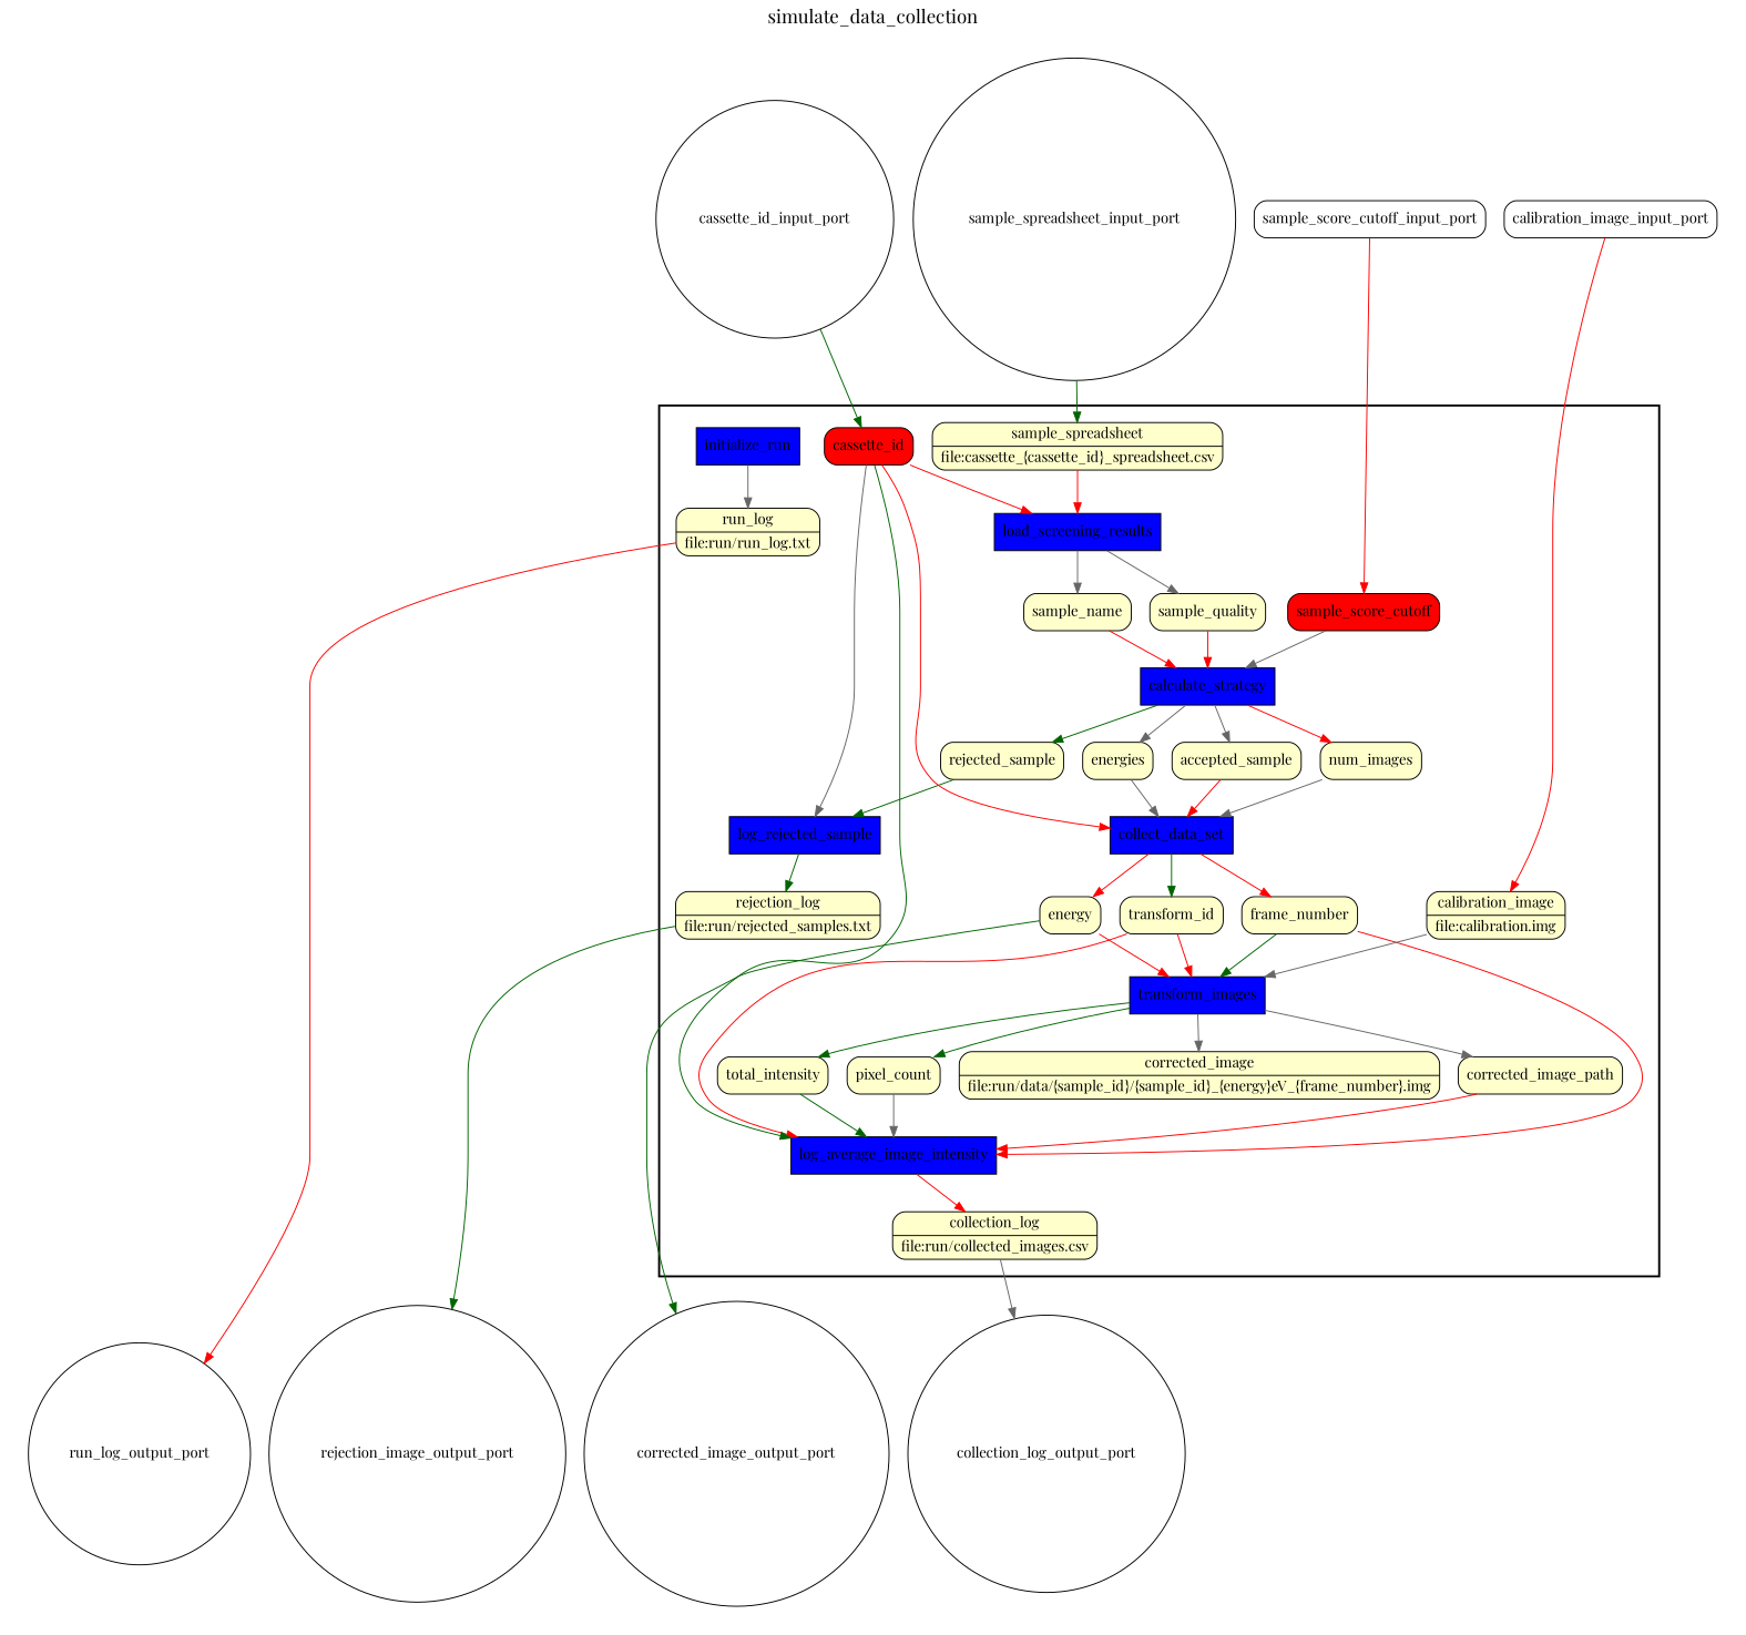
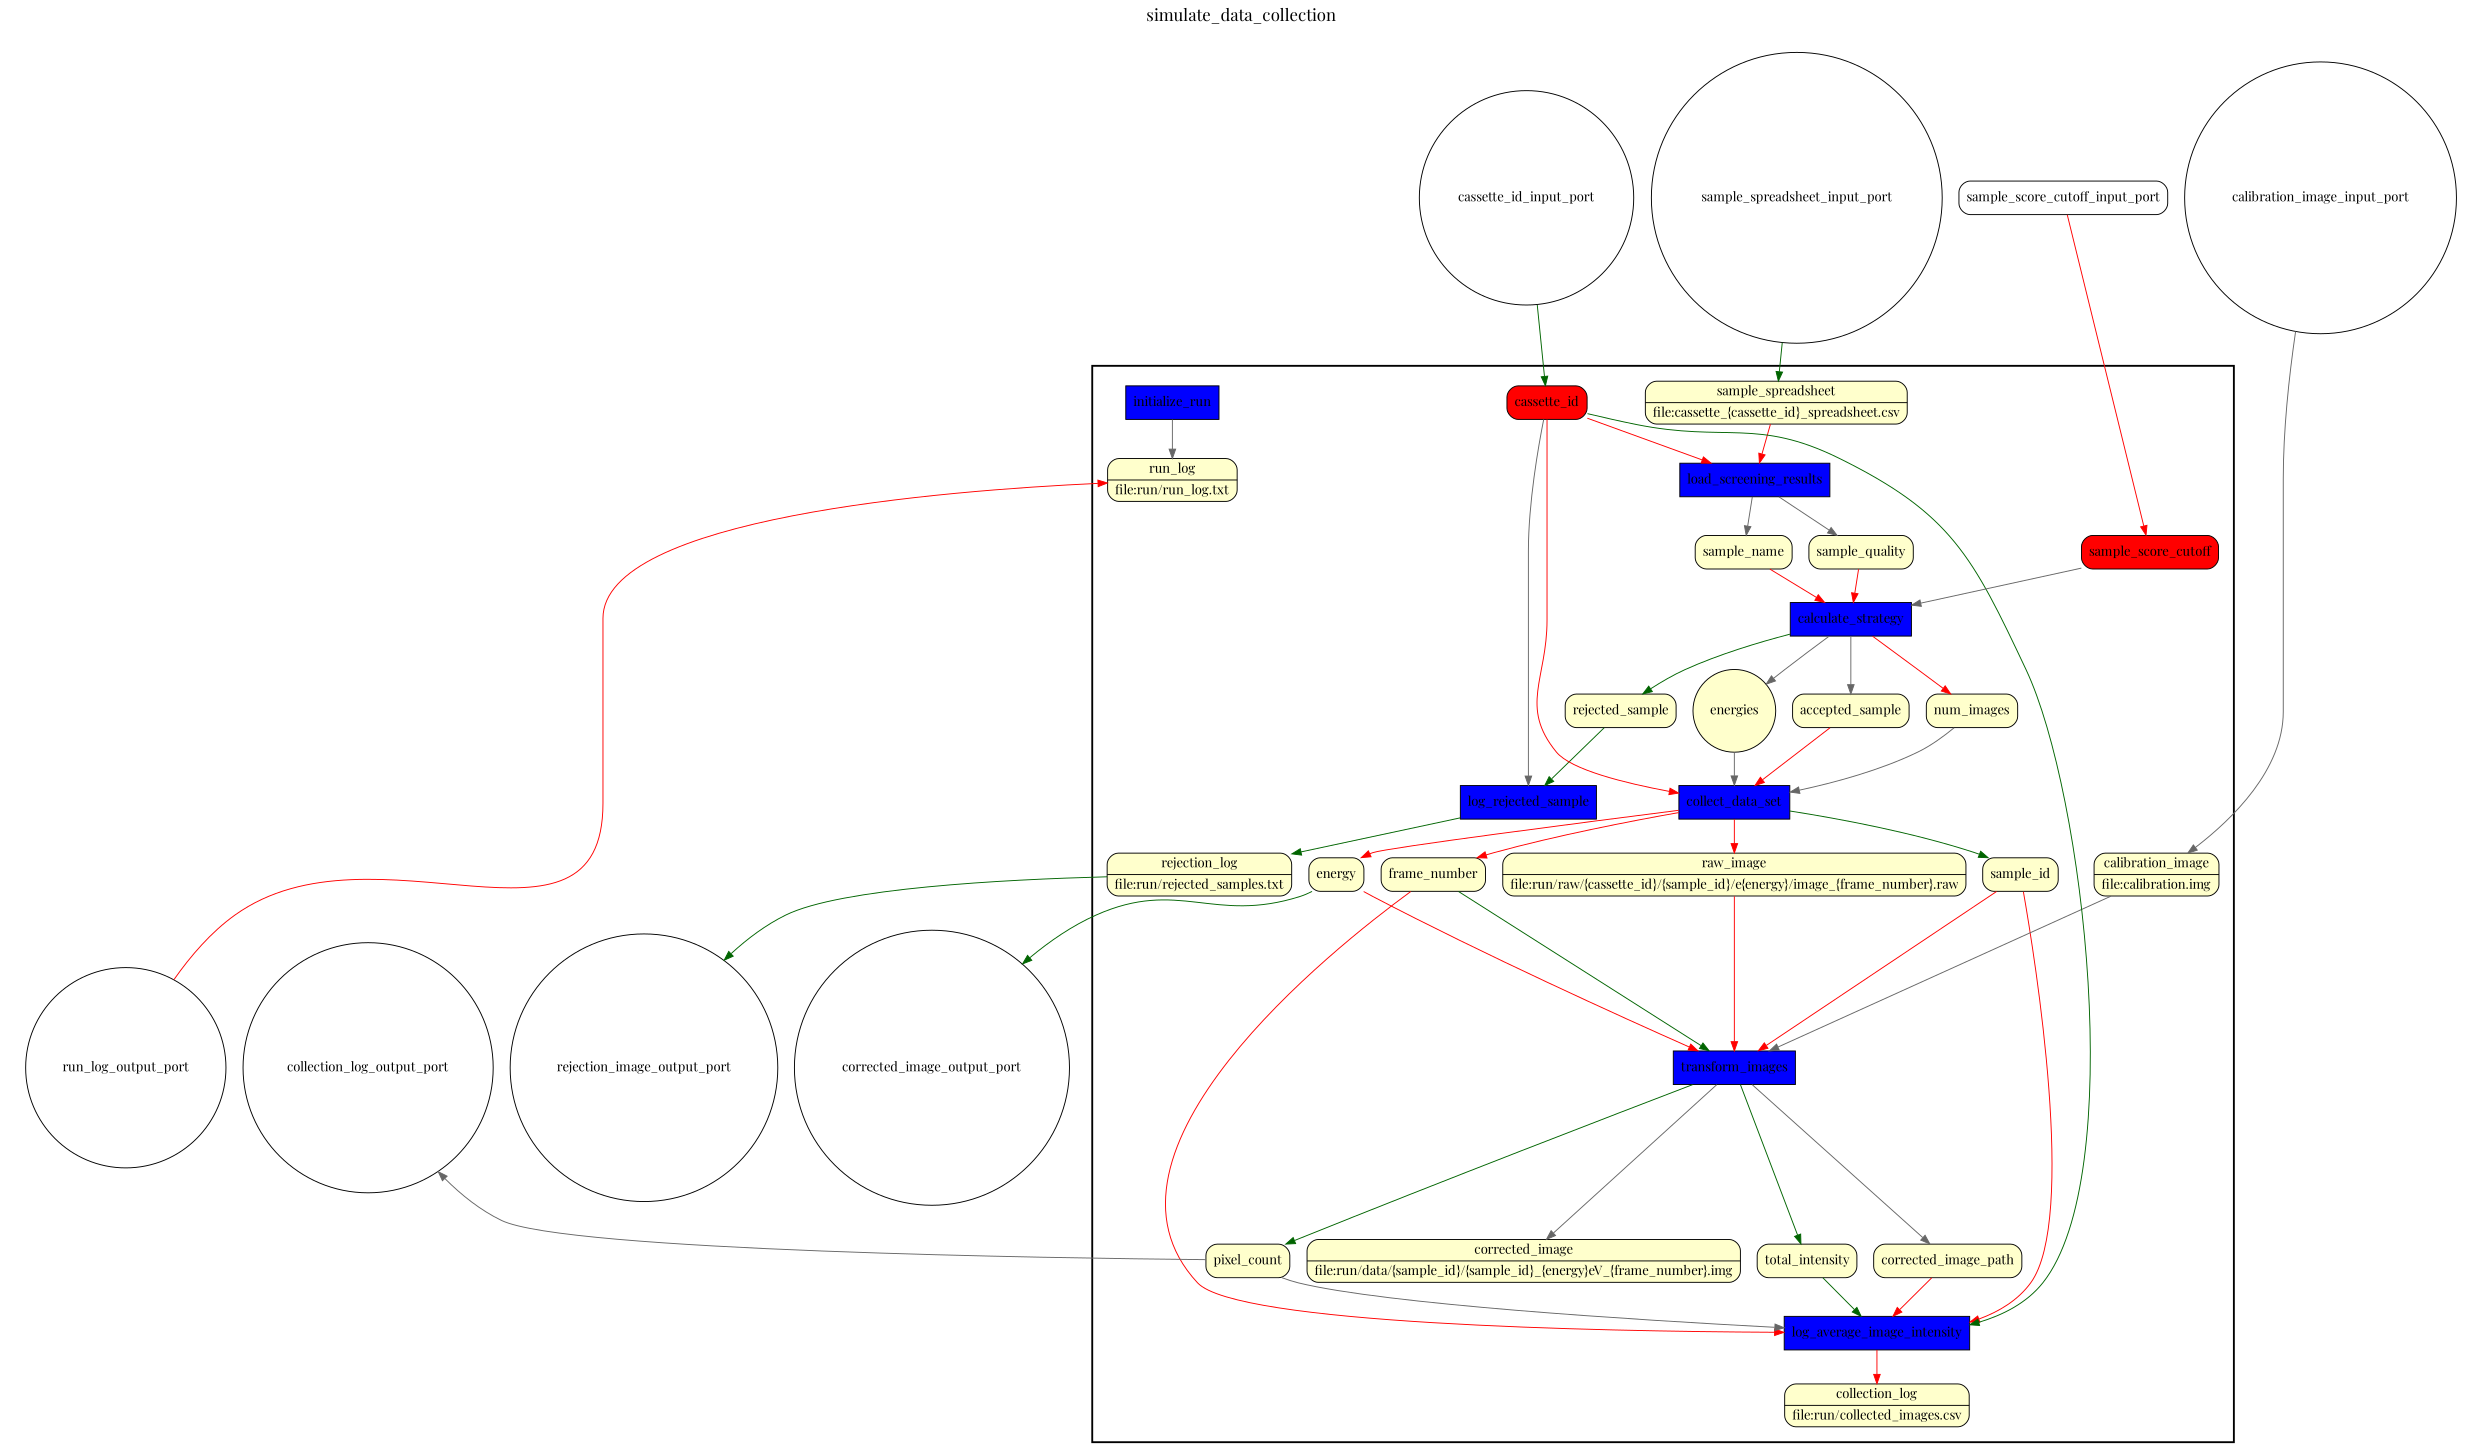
  digraph {
    fontname="Playfair Display"
    fontsize=18
    label=simulate_data_collection
    labelloc=t
    rankdir=TB
    node [fillcolor="#FFFFCC" fontname="Playfair Display" peripheries=1 shape=box style="rounded,filled"]
    edge [color=red fontname="Playfair Display"]
    initialize_run [fillcolor=blue style=filled]
    n2 [label="{<f0> run_log |<f1> file\:run/run_log.txt}" rankdir=LR shape=record]
    load_screening_results [fillcolor=blue style=filled]
    sample_name
    sample_quality
    calculate_strategy [fillcolor=blue style=filled]
    rejected_sample
    accepted_sample
    num_images
-   energies
+   energies [shape=circle]
    log_rejected_sample [fillcolor=blue style=filled]
    n12 [label="{<f0> rejection_log |<f1> file\:run/rejected_samples.txt}" rankdir=LR shape=record]
    collect_data_set [fillcolor=blue style=filled]
-   sample_id [label=transform_id]
+   sample_id
    energy
    frame_number
+   n17 [label="{<f0> raw_image |<f1> file\:run/raw/\{cassette_id\}/\{sample_id\}/e\{energy\}/image_\{frame_number\}.raw}" rankdir=LR shape=record]
    transform_images [fillcolor=blue style=filled]
    n19 [label="{<f0> corrected_image |<f1> file\:run/data/\{sample_id\}/\{sample_id\}_\{energy\}eV_\{frame_number\}.img}" rankdir=LR shape=record]
    corrected_image_path
    total_intensity
    pixel_count
    log_average_image_intensity [fillcolor=blue style=filled]
    n24 [label="{<f0> collection_log |<f1> file\:run/collected_images.csv}" rankdir=LR shape=record]
    n25 [label="{<f0> sample_spreadsheet |<f1> file\:cassette_\{cassette_id\}_spreadsheet.csv}" rankdir=LR shape=record]
    n26 [label="{<f0> calibration_image |<f1> file\:calibration.img}" rankdir=LR shape=record]
    cassette_id [fillcolor="#FF0000"]
    sample_score_cutoff [fillcolor="#FF0000"]
    cassette_id_input_port [fillcolor="#FFFFFF" shape=circle width=0.2]
    sample_score_cutoff_input_port [fillcolor="#FFFFFF" width=0.2]
    sample_spreadsheet_input_port [fillcolor="#FFFFFF" shape=circle width=0.2]
-   calibration_image_input_port [fillcolor="#FFFFFF" width=0.2]
+   calibration_image_input_port [fillcolor="#FFFFFF" shape=circle width=0.2]
    corrected_image_output_port [fillcolor="#FFFFFF" shape=circle width=0.2]
    run_log_output_port [fillcolor="#FFFFFF" shape=circle width=0.2]
    collection_log_output_port [fillcolor="#FFFFFF" shape=circle width=0.2]
    n36 [fillcolor="#FFFFFF" label=rejection_image_output_port shape=circle width=0.2]
    subgraph cluster_1 {
      color=black
      label=""
      penwidth=2
      subgraph cluster_2 {
        color=white
        label=""
        penwidth=2
        initialize_run
        n2
        load_screening_results
        sample_name
        sample_quality
        calculate_strategy
        rejected_sample
        accepted_sample
        num_images
        energies
        log_rejected_sample
        n12
        collect_data_set
        sample_id
        energy
        frame_number
+       n17
        transform_images
        n19
        corrected_image_path
        total_intensity
        pixel_count
        log_average_image_intensity
        n24
        n25
        n26
        cassette_id
        sample_score_cutoff
      }
    }
    subgraph cluster_3 {
      color=white
      label=""
      subgraph cluster_4 {
        color=white
        label=""
        corrected_image_output_port
        run_log_output_port
        collection_log_output_port
        n36
      }
    }
    subgraph cluster_5 {
      color=white
      label=""
      subgraph cluster_6 {
        color=white
        label=""
        cassette_id_input_port
        sample_score_cutoff_input_port
        sample_spreadsheet_input_port
        calibration_image_input_port
      }
    }
    initialize_run -> n2 [color=gray40]
-   n2 -> run_log_output_port
+   run_log_output_port -> n2
    load_screening_results -> sample_name [color=gray40]
    load_screening_results -> sample_quality [color=gray40]
    sample_name -> calculate_strategy
    sample_quality -> calculate_strategy
    calculate_strategy -> rejected_sample [color=darkgreen]
    calculate_strategy -> accepted_sample [color=gray40]
    calculate_strategy -> num_images
    calculate_strategy -> energies [color=gray40]
    rejected_sample -> log_rejected_sample [color=darkgreen]
    accepted_sample -> collect_data_set
    num_images -> collect_data_set [color=gray40]
    energies -> collect_data_set [color=gray40]
    log_rejected_sample -> n12 [color=darkgreen]
    n12 -> n36 [color=darkgreen]
    collect_data_set -> sample_id [color=darkgreen]
    collect_data_set -> energy
    collect_data_set -> frame_number
+   collect_data_set -> n17
    sample_id -> transform_images
    sample_id -> log_average_image_intensity
    energy -> transform_images
    energy -> corrected_image_output_port [color=darkgreen]
    frame_number -> transform_images [color=darkgreen]
    frame_number -> log_average_image_intensity
+   n17 -> transform_images
    transform_images -> n19 [color=gray40]
    transform_images -> corrected_image_path [color=gray40]
    transform_images -> total_intensity [color=darkgreen]
    transform_images -> pixel_count [color=darkgreen]
    corrected_image_path -> log_average_image_intensity
    total_intensity -> log_average_image_intensity [color=darkgreen]
    pixel_count -> log_average_image_intensity [color=gray40]
    log_average_image_intensity -> n24
-   n24 -> collection_log_output_port [color=gray40]
+   pixel_count -> collection_log_output_port [color=gray40]
    n25 -> load_screening_results
    n26 -> transform_images [color=gray40]
    cassette_id -> load_screening_results
    cassette_id -> log_rejected_sample [color=gray40]
    cassette_id -> collect_data_set
    cassette_id -> log_average_image_intensity [color=darkgreen]
    sample_score_cutoff -> calculate_strategy [color=gray40]
    cassette_id_input_port -> cassette_id [color=darkgreen]
    sample_score_cutoff_input_port -> sample_score_cutoff
    sample_spreadsheet_input_port -> n25 [color=darkgreen]
-   calibration_image_input_port -> n26
+   calibration_image_input_port -> n26 [color=gray40]
  }
